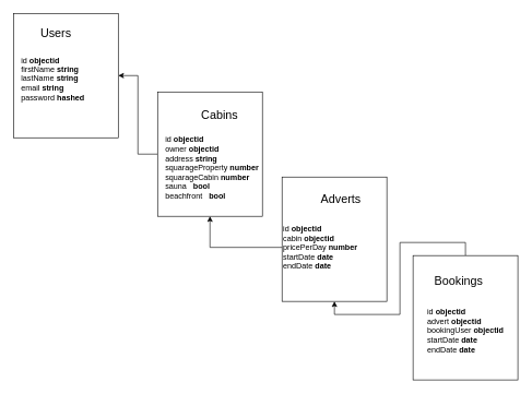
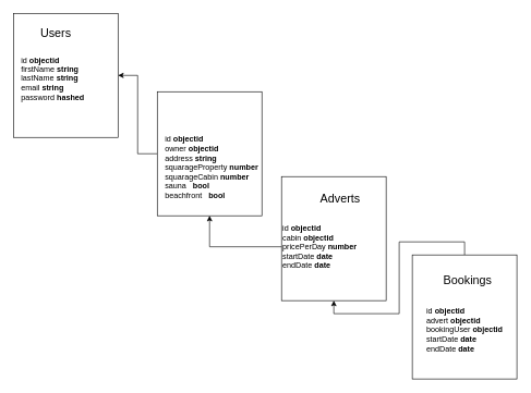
  <mxCell id="0" />
  <mxCell id="1" parent="0" />
  <mxCell id="2" value="" style="rounded=0;whiteSpace=wrap;html=1;" parent="1" vertex="1"><mxGeometry x="430" y="270" width="160" height="190" as="geometry" /></mxCell>
  <mxCell id="3" style="edgeStyle=orthogonalEdgeStyle;rounded=0;orthogonalLoop=1;jettySize=auto;html=1;exitX=0.5;exitY=0;exitDx=0;exitDy=0;entryX=0.5;entryY=1;entryDx=0;entryDy=0;" parent="1" source="4" target="2" edge="1"><mxGeometry relative="1" as="geometry" /></mxCell>
  <mxCell id="4" value="" style="rounded=0;whiteSpace=wrap;html=1;" parent="1" vertex="1"><mxGeometry x="630" y="390" width="160" height="190" as="geometry" /></mxCell>
  <mxCell id="5" style="edgeStyle=orthogonalEdgeStyle;rounded=0;orthogonalLoop=1;jettySize=auto;html=1;" edge="1" parent="1" source="6" target="7"><mxGeometry relative="1" as="geometry"><mxPoint x="130" y="350" as="targetPoint" /></mxGeometry></mxCell>
  <mxCell id="6" value="" style="rounded=0;whiteSpace=wrap;html=1;" parent="1" vertex="1"><mxGeometry x="240" y="140" width="160" height="190" as="geometry" /></mxCell>
  <mxCell id="7" value="" style="rounded=0;whiteSpace=wrap;html=1;" parent="1" vertex="1"><mxGeometry x="20" y="20" width="160" height="190" as="geometry" /></mxCell>
  <mxCell id="8" value="&lt;font style=&quot;font-size: 18px&quot;&gt;Users&lt;/font&gt;" style="text;html=1;strokeColor=none;fillColor=none;align=center;verticalAlign=middle;whiteSpace=wrap;rounded=0;" parent="1" vertex="1"><mxGeometry x="30" y="20" width="110" height="60" as="geometry" /></mxCell>
- <mxCell id="9" value="&lt;font style=&quot;font-size: 18px&quot;&gt;Cabins&lt;/font&gt;" style="text;html=1;strokeColor=none;fillColor=none;align=center;verticalAlign=middle;whiteSpace=wrap;rounded=0;" parent="1" vertex="1"><mxGeometry x="290" y="160" width="90" height="30" as="geometry" /></mxCell>
- <mxCell id="10" value="&lt;font style=&quot;font-size: 18px&quot;&gt;Bookings&lt;/font&gt;" style="text;html=1;strokeColor=none;fillColor=none;align=center;verticalAlign=middle;whiteSpace=wrap;rounded=0;" parent="1" vertex="1"><mxGeometry x="640" y="410" width="120" height="40" as="geometry" /></mxCell>
+ <mxCell id="10" value="&lt;font style=&quot;font-size: 18px&quot;&gt;Bookings&lt;/font&gt;" style="text;html=1;strokeColor=none;fillColor=none;align=center;verticalAlign=middle;whiteSpace=wrap;rounded=0;" parent="1" vertex="1"><mxGeometry x="655" y="410" width="120" height="40" as="geometry" /></mxCell>
  <mxCell id="11" value="&lt;font style=&quot;font-size: 18px&quot;&gt;Adverts&lt;/font&gt;" style="text;html=1;strokeColor=none;fillColor=none;align=center;verticalAlign=middle;whiteSpace=wrap;rounded=0;" parent="1" vertex="1"><mxGeometry x="470" y="280" width="100" height="50" as="geometry" /></mxCell>
  <mxCell id="12" value="&lt;div align=&quot;left&quot;&gt;id&lt;b&gt; objectid&lt;/b&gt;&lt;br&gt;&lt;/div&gt;&lt;div align=&quot;left&quot;&gt;firstName &lt;b&gt;string&lt;/b&gt;&lt;br&gt;&lt;/div&gt;&lt;div align=&quot;left&quot;&gt;lastName &lt;b&gt;string&lt;/b&gt;&lt;br&gt;&lt;/div&gt;&lt;div align=&quot;left&quot;&gt;email &lt;b&gt;string&lt;/b&gt;&lt;br&gt;&lt;/div&gt;&lt;div align=&quot;left&quot;&gt;password &lt;b&gt;hashed&lt;/b&gt;&lt;br&gt;&lt;/div&gt;" style="text;html=1;strokeColor=none;fillColor=none;align=left;verticalAlign=middle;whiteSpace=wrap;rounded=0;" parent="1" vertex="1"><mxGeometry x="30" y="50" width="170" height="140" as="geometry" /></mxCell>
  <mxCell id="13" value="&lt;div&gt;id&lt;b&gt; objectid&lt;br&gt;&lt;/b&gt;owner&lt;b&gt; objectid&lt;/b&gt;&lt;br&gt;&lt;/div&gt;&lt;div&gt;address &lt;b&gt;string&lt;/b&gt;&lt;br&gt;&lt;/div&gt;&lt;div&gt;squarageProperty &lt;b&gt;number&lt;br&gt;&lt;/b&gt;squarageCabin &lt;b&gt;number&lt;/b&gt;&lt;/div&gt;&lt;div&gt;sauna &amp;nbsp; &lt;b&gt;bool&lt;/b&gt;&lt;br&gt;&lt;/div&gt;&lt;div&gt;beachfront &amp;nbsp; &lt;b&gt;bool&lt;br&gt;&lt;/b&gt;&lt;/div&gt;" style="text;html=1;strokeColor=none;fillColor=none;align=left;verticalAlign=middle;whiteSpace=wrap;rounded=0;" parent="1" vertex="1"><mxGeometry x="250" y="201" width="150" height="109" as="geometry" /></mxCell>
  <mxCell id="14" value="&lt;div align=&quot;left&quot;&gt;id &lt;b&gt;objectid&lt;/b&gt;&lt;br&gt;advert &lt;b&gt;objectid&lt;br&gt;&lt;/b&gt;bookingUser &lt;b&gt;objectid&lt;/b&gt;&lt;br&gt;&lt;b&gt;&lt;/b&gt;&lt;/div&gt;&lt;div align=&quot;left&quot;&gt;startDate &lt;b&gt;date&lt;/b&gt;&lt;br&gt;&lt;/div&gt;&lt;div align=&quot;left&quot;&gt;endDate &lt;b&gt;date&lt;/b&gt;&lt;br&gt;&lt;/div&gt;" style="text;html=1;strokeColor=none;fillColor=none;align=left;verticalAlign=middle;whiteSpace=wrap;rounded=0;" parent="1" vertex="1"><mxGeometry x="650" y="470" width="140" height="70" as="geometry" /></mxCell>
  <mxCell id="15" style="edgeStyle=orthogonalEdgeStyle;rounded=0;orthogonalLoop=1;jettySize=auto;html=1;entryX=0.5;entryY=1;entryDx=0;entryDy=0;" edge="1" parent="1" source="16" target="6"><mxGeometry relative="1" as="geometry" /></mxCell>
  <mxCell id="16" value="&lt;div&gt;id&lt;b&gt; objectid&lt;br&gt;&lt;/b&gt;cabin&lt;b&gt; objectid&lt;br&gt;&lt;/b&gt;pricePerDay &lt;b&gt;number&lt;/b&gt;&lt;br&gt;&lt;b&gt;&lt;/b&gt;&lt;/div&gt;&lt;div&gt;startDate &lt;b&gt;date&lt;/b&gt;&lt;br&gt;&lt;/div&gt;&lt;div&gt;endDate &lt;b&gt;date&lt;/b&gt;&lt;br&gt;&lt;/div&gt;" style="text;html=1;strokeColor=none;fillColor=none;align=left;verticalAlign=middle;whiteSpace=wrap;rounded=0;" parent="1" vertex="1"><mxGeometry x="430" y="315" width="160" height="125" as="geometry" /></mxCell>
